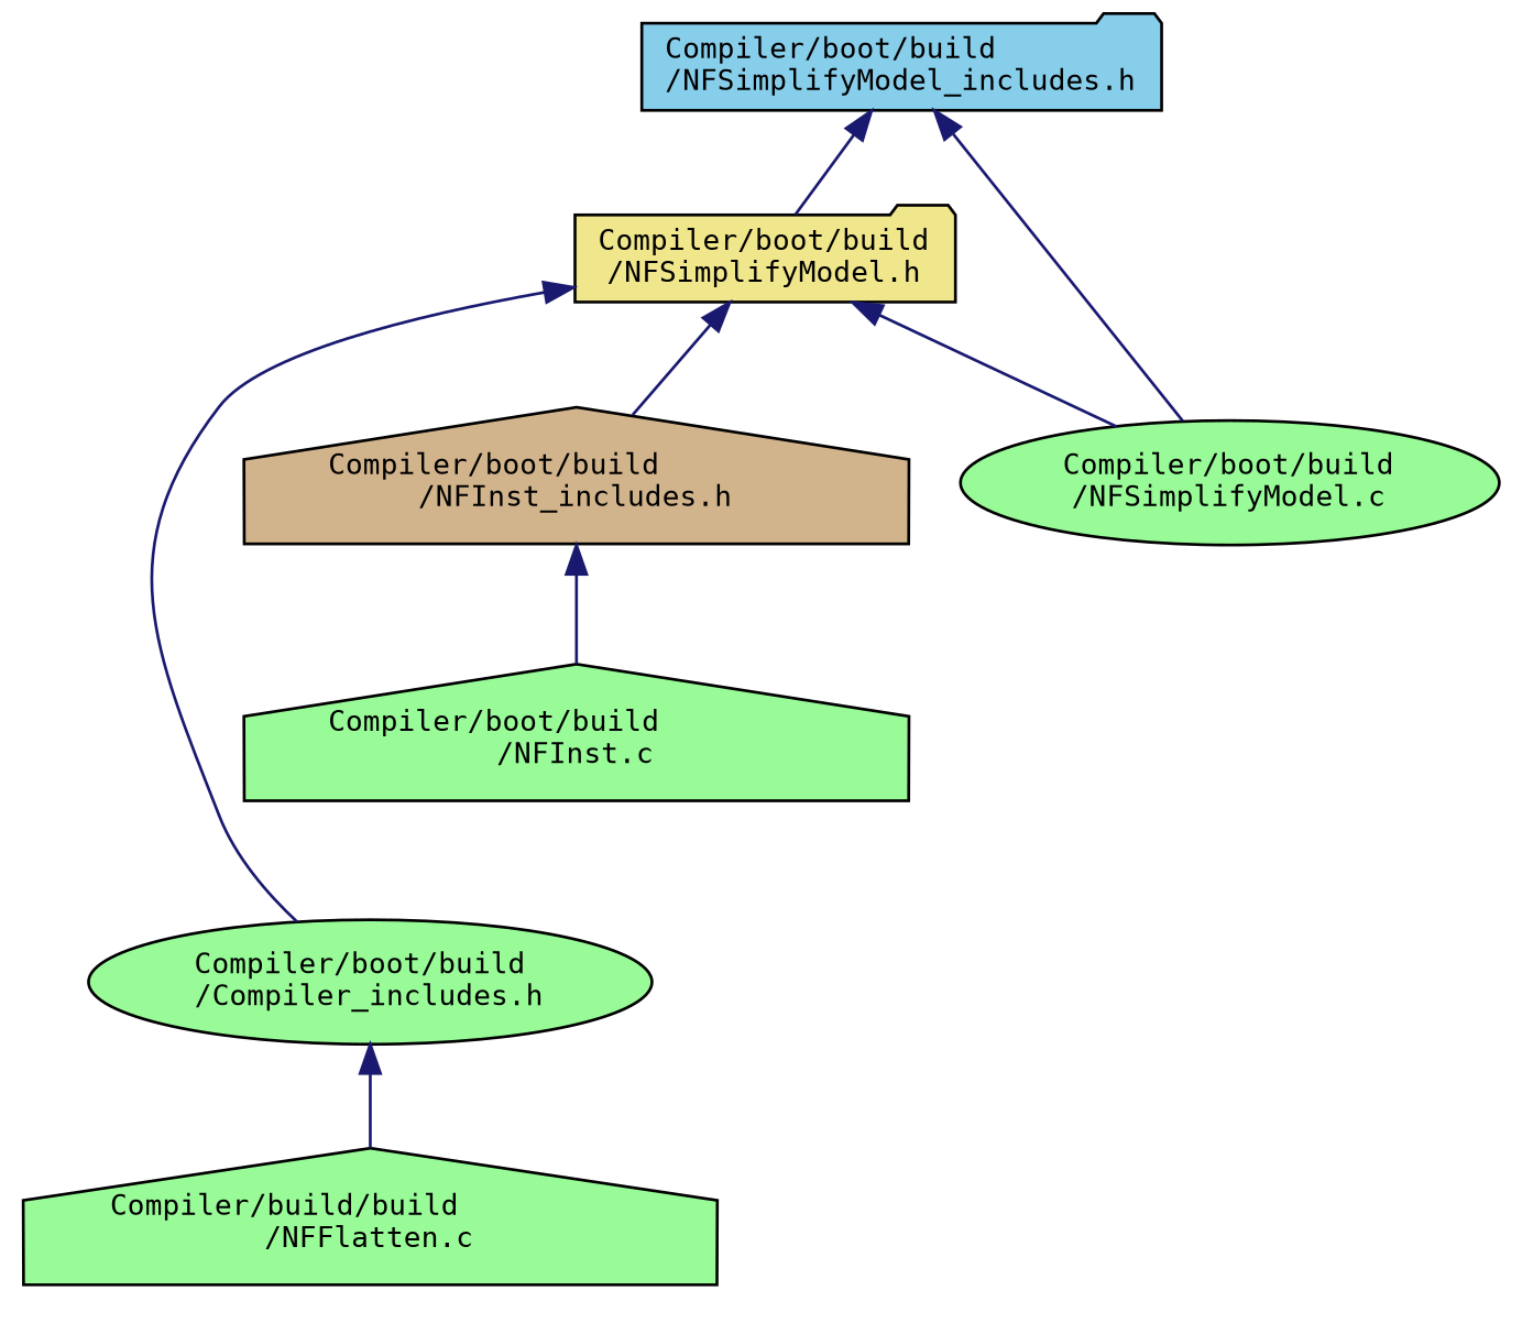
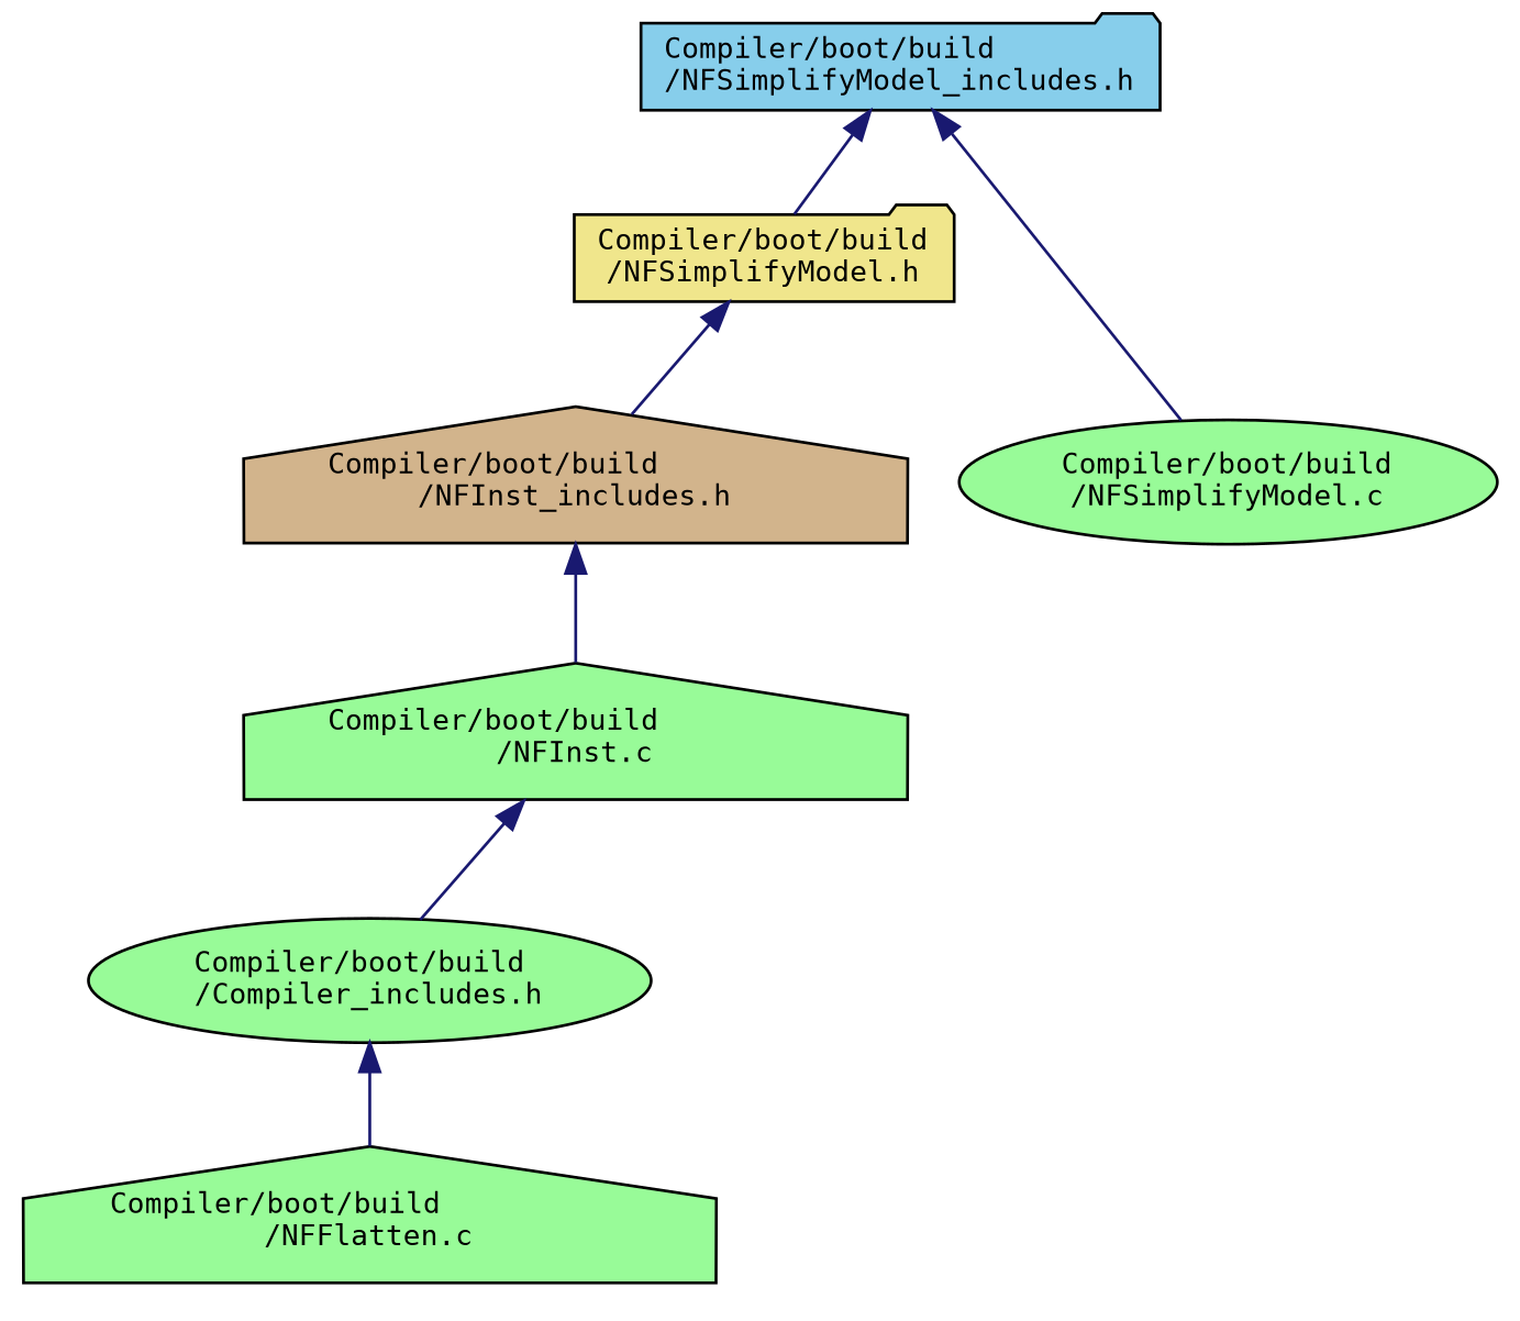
  digraph {
    fontname="DejaVu Sans Mono"
    node [color=black fillcolor=palegreen fontname="DejaVu Sans Mono" fontsize=10 shape=house style=filled]
    edge [color=midnightblue dir=back fontname="DejaVu Sans Mono" fontsize=10 labelfontname=Helvetica labelfontsize=10 style=solid]
    n1 [fillcolor=khaki fontcolor=black height=0.2 label="Compiler/boot/build\l/NFSimplifyModel.h" shape=folder width=0.4]
    n2 [height=0.2 label="Compiler/boot/build\l/Compiler_includes.h" shape=ellipse width=0.4]
    n3 [fillcolor=tan height=0.2 label="Compiler/boot/build\l/NFInst_includes.h" width=0.4]
    n4 [height=0.2 label="Compiler/boot/build\l/NFSimplifyModel.c" shape=ellipse width=0.4]
-   n5 [height=0.2 label="Compiler/build/build\l/NFFlatten.c" width=0.4]
+   n5 [height=0.2 label="Compiler/boot/build\l/NFFlatten.c" width=0.4]
    n6 [height=0.2 label="Compiler/boot/build\l/NFInst.c" width=0.4]
    n7 [fillcolor=skyblue height=0.2 label="Compiler/boot/build\l/NFSimplifyModel_includes.h" shape=folder width=0.4]
-   n1 -> n2
+   n6 -> n2
    n1 -> n3
-   n1 -> n4
    n2 -> n5
    n3 -> n6
    n7 -> n1
    n7 -> n4
  }
